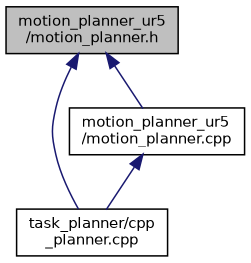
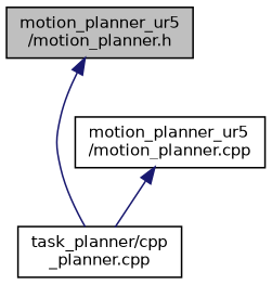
  digraph {
    node [color=black fillcolor=white fontname=Helvetica fontsize=10 shape=record style=filled]
    edge [color=midnightblue dir=back fontname=Helvetica fontsize=10 labelfontname=Helvetica labelfontsize=10 style=solid]
    n1 [fillcolor=grey75 fontcolor=black height=0.2 label="motion_planner_ur5\l/motion_planner.h" width=0.4]
    n2 [height=0.2 label="task_planner/cpp\l_planner.cpp" width=0.4]
    n3 [height=0.2 label="motion_planner_ur5\l/motion_planner.cpp" width=0.4]
    n1 -> n2
-   n1 -> n3
    n3 -> n2
  }
